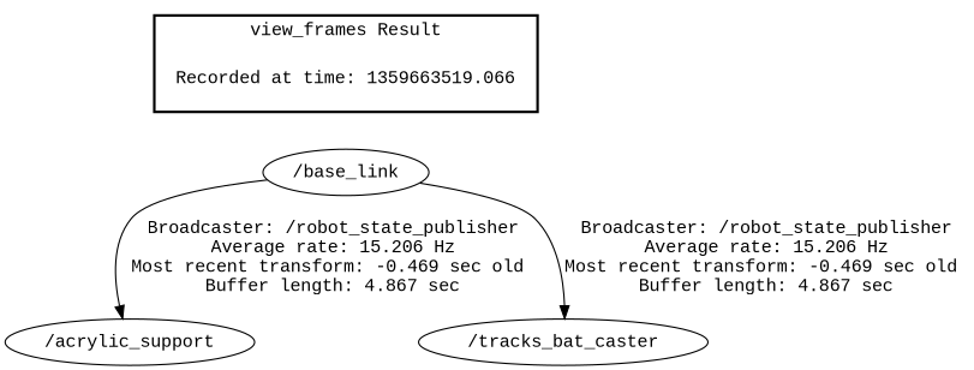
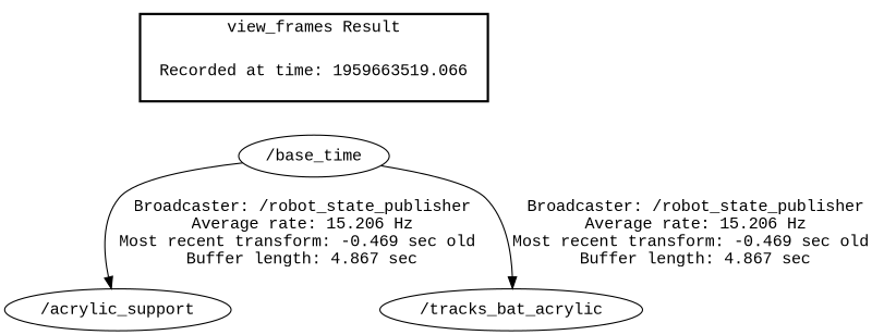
  digraph {
    fontname="Liberation Mono"
    node [fontname="Liberation Mono"]
    edge [fontname="Liberation Mono"]
-   "Recorded at time: 1359663519.066" [shape=plaintext]
-   "/base_link"
+   "Recorded at time: 1359663519.066" [shape=plaintext label="Recorded at time: 1959663519.066"]
+   "/base_link" [label="/base_time"]
    "/acrylic_support"
-   "/tracks_bat_caster"
+   "/tracks_bat_caster" [label="/tracks_bat_acrylic"]
    subgraph cluster_1 {
      color=black
      label="view_frames Result"
      style=bold
      "Recorded at time: 1359663519.066"
    }
    "Recorded at time: 1359663519.066" -> "/base_link" [style=invis]
    "/base_link" -> "/acrylic_support" [label="Broadcaster: /robot_state_publisher\nAverage rate: 15.206 Hz\nMost recent transform: -0.469 sec old \nBuffer length: 4.867 sec\n"]
    "/base_link" -> "/tracks_bat_caster" [label="Broadcaster: /robot_state_publisher\nAverage rate: 15.206 Hz\nMost recent transform: -0.469 sec old \nBuffer length: 4.867 sec\n"]
  }
